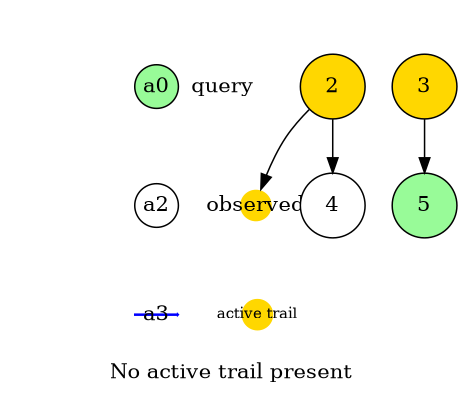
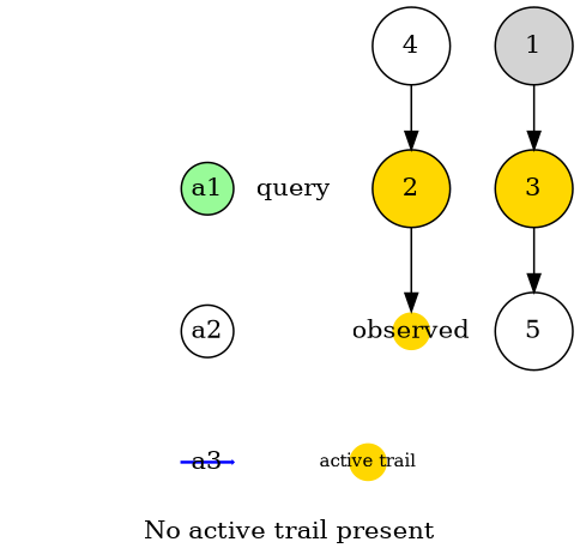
  digraph {
    label="No active trail present\n"
    node [fillcolor=gold fixedsize=true shape=circle style=filled]
    edge [style=invis]
    n1 [color=white label=observed width=0.3]
    a2 [fillcolor=white width=0.4]
    n3 [color=white fillcolor=white label=query width=0.3]
-   a1 [fillcolor=palegreen width=0.4 label=a0]
+   a1 [fillcolor=palegreen width=0.4]
    n5 [color=white fontsize=10 label="active trail" width=0.3]
    a3 [color=blue fillcolor=lightyellow height=0.0 shape=rarrow width=0.4]
+   1 [fillcolor=lightgrey width=0.6]
    3 [width=0.6]
-   5 [fillcolor=palegreen width=0.6]
+   5 [fillcolor=white width=0.6]
    2 [width=0.6]
    4 [fillcolor=white width=0.6]
    subgraph cluster_1 {
      style=invis
      n1
      a2
    }
    subgraph cluster_2 {
      style=invis
      n3
      a1
    }
    subgraph cluster_3 {
      style=invis
      n5
      a3
    }
    a2 -> n1 [constraint=false]
    a2 -> a3
    a1 -> a2
    a1 -> n3 [constraint=false]
    a3 -> n5 [constraint=false]
+   1 -> 3 [style=""]
    3 -> 5 [style=""]
    2 -> n1 [style=""]
-   2 -> 4 [style=""]
+   4 -> 2 [style=""]
  }
